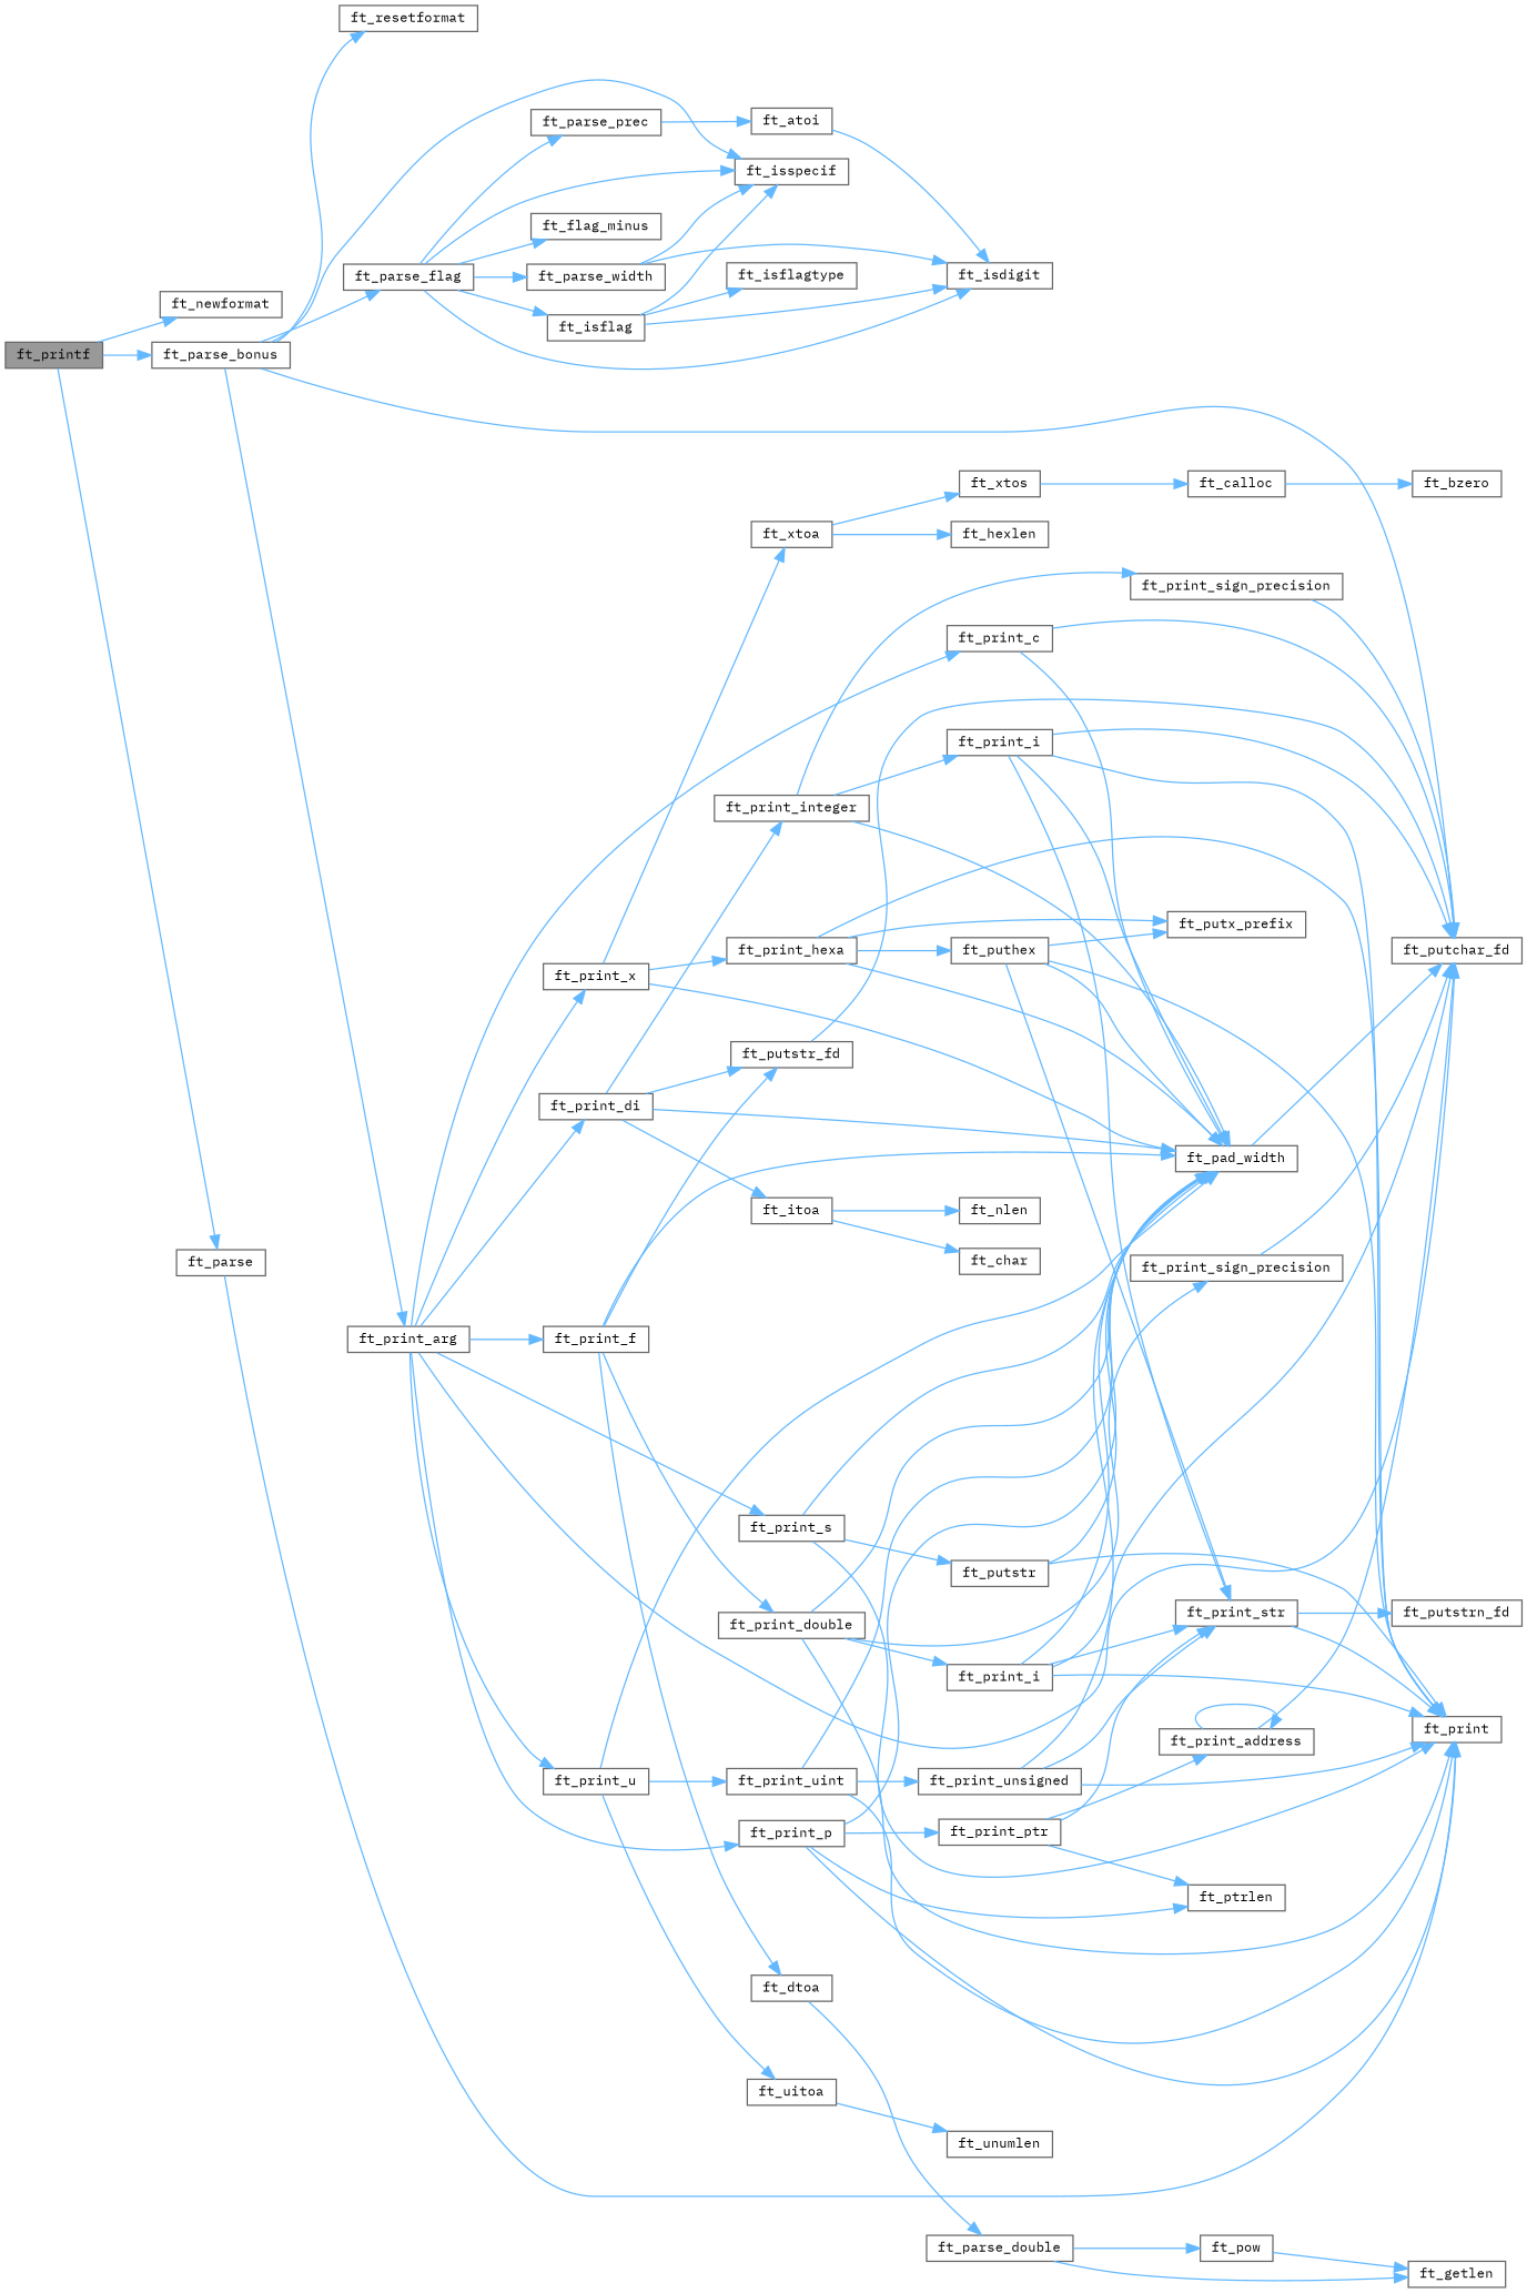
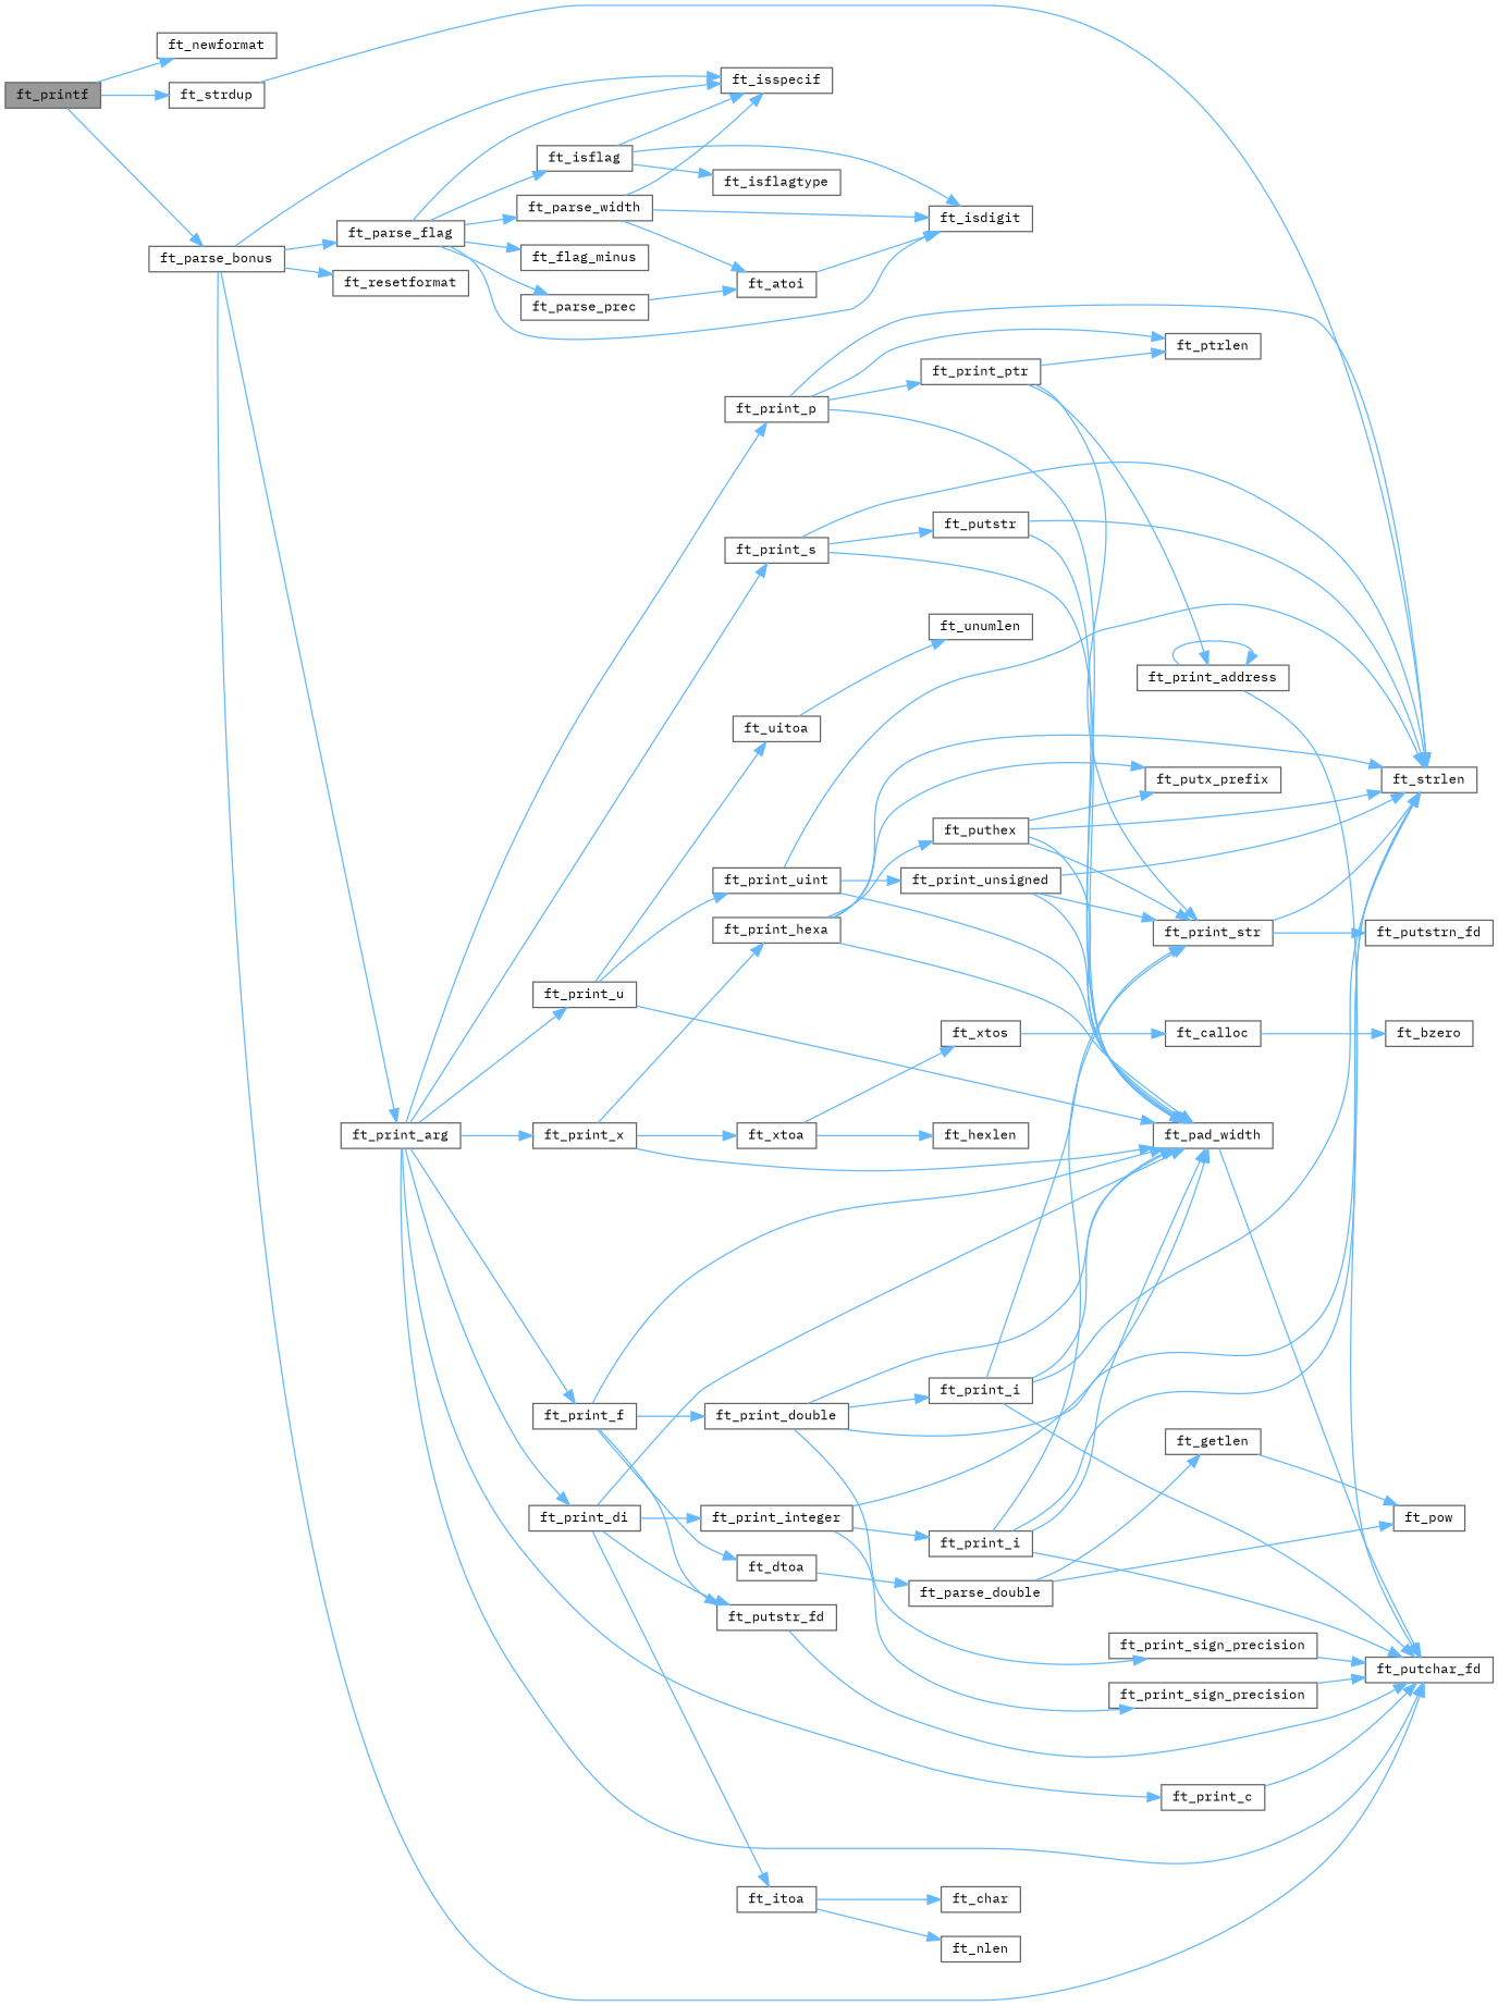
  digraph {
    fontname="IBM Plex Mono"
    rankdir=LR
    node [color=grey40 fillcolor=white fontname="IBM Plex Mono" fontsize=10 shape=box style=filled]
    edge [color=steelblue1 fontname="IBM Plex Mono" fontsize=10 labelfontname=Helvetica labelfontsize=10 style=solid]
    n1 [color=gray40 fillcolor=grey60 fontcolor=black height=0.2 label=ft_printf width=0.4]
    n2 [height=0.2 label=ft_newformat width=0.4]
    n3 [height=0.2 label=ft_parse_bonus width=0.4]
-   n4 [height=0.2 label=ft_parse width=0.4]
+   n4 [height=0.2 label=ft_strdup width=0.4]
    n5 [height=0.2 label=ft_isspecif width=0.4]
    n6 [height=0.2 label=ft_parse_flag width=0.4]
    n7 [height=0.2 label=ft_print_arg width=0.4]
    n8 [height=0.2 label=ft_putchar_fd width=0.4]
    n9 [height=0.2 label=ft_resetformat width=0.4]
-   n10 [height=0.2 label=ft_print width=0.4]
+   n10 [height=0.2 label=ft_strlen width=0.4]
    n11 [height=0.2 label=ft_flag_minus width=0.4]
    n12 [height=0.2 label=ft_isdigit width=0.4]
    n13 [height=0.2 label=ft_isflag width=0.4]
    n14 [height=0.2 label=ft_parse_prec width=0.4]
    n15 [height=0.2 label=ft_parse_width width=0.4]
    n16 [height=0.2 label=ft_print_c width=0.4]
    n17 [height=0.2 label=ft_print_di width=0.4]
    n18 [height=0.2 label=ft_print_f width=0.4]
    n19 [height=0.2 label=ft_print_p width=0.4]
    n20 [height=0.2 label=ft_print_s width=0.4]
    n21 [height=0.2 label=ft_print_u width=0.4]
    n22 [height=0.2 label=ft_print_x width=0.4]
    n23 [height=0.2 label=ft_isflagtype width=0.4]
    n24 [height=0.2 label=ft_atoi width=0.4]
    n25 [height=0.2 label=ft_pad_width width=0.4]
    n26 [height=0.2 label=ft_itoa width=0.4]
    n27 [height=0.2 label=ft_print_integer width=0.4]
    n28 [height=0.2 label=ft_putstr_fd width=0.4]
    n29 [height=0.2 label=ft_dtoa width=0.4]
    n30 [height=0.2 label=ft_print_double width=0.4]
    n31 [height=0.2 label=ft_print_ptr width=0.4]
    n32 [height=0.2 label=ft_ptrlen width=0.4]
    n33 [height=0.2 label=ft_putstr width=0.4]
    n34 [height=0.2 label=ft_print_uint width=0.4]
    n35 [height=0.2 label=ft_uitoa width=0.4]
    n36 [height=0.2 label=ft_print_hexa width=0.4]
    n37 [height=0.2 label=ft_xtoa width=0.4]
    n38 [height=0.2 label=ft_char width=0.4]
    n39 [height=0.2 label=ft_nlen width=0.4]
    n40 [height=0.2 label=ft_print_i width=0.4]
    n41 [height=0.2 label=ft_print_sign_precision width=0.4]
    n42 [height=0.2 label=ft_print_str width=0.4]
    n43 [height=0.2 label=ft_putstrn_fd width=0.4]
    n44 [height=0.2 label=ft_parse_double width=0.4]
    n45 [height=0.2 label=ft_print_i width=0.4]
    n46 [height=0.2 label=ft_print_sign_precision width=0.4]
    n47 [height=0.2 label=ft_getlen width=0.4]
    n48 [height=0.2 label=ft_pow width=0.4]
    n49 [height=0.2 label=ft_print_address width=0.4]
    n50 [height=0.2 label=ft_print_unsigned width=0.4]
    n51 [height=0.2 label=ft_unumlen width=0.4]
    n52 [height=0.2 label=ft_puthex width=0.4]
    n53 [height=0.2 label=ft_putx_prefix width=0.4]
    n54 [height=0.2 label=ft_hexlen width=0.4]
    n55 [height=0.2 label=ft_xtos width=0.4]
    n56 [height=0.2 label=ft_calloc width=0.4]
    n57 [height=0.2 label=ft_bzero width=0.4]
    n1 -> n2
    n1 -> n3
    n1 -> n4
    n3 -> n5
    n3 -> n6
    n3 -> n7
    n3 -> n8
    n3 -> n9
    n4 -> n10
    n6 -> n5
    n6 -> n11
    n6 -> n12
    n6 -> n13
    n6 -> n14
    n6 -> n15
    n7 -> n8
    n7 -> n16
    n7 -> n17
    n7 -> n18
    n7 -> n19
    n7 -> n20
    n7 -> n21
    n7 -> n22
    n13 -> n5
    n13 -> n12
    n13 -> n23
    n14 -> n24
    n15 -> n5
    n15 -> n12
+   n15 -> n24
    n16 -> n8
-   n16 -> n25
    n17 -> n25
    n17 -> n26
    n17 -> n27
    n17 -> n28
    n18 -> n25
    n18 -> n28
    n18 -> n29
    n18 -> n30
    n19 -> n10
    n19 -> n25
    n19 -> n31
    n19 -> n32
    n20 -> n10
    n20 -> n25
    n20 -> n33
    n21 -> n25
    n21 -> n34
    n21 -> n35
    n22 -> n25
    n22 -> n36
    n22 -> n37
    n24 -> n12
    n25 -> n8
    n26 -> n38
    n26 -> n39
    n27 -> n25
    n27 -> n40
    n27 -> n41
    n28 -> n8
    n29 -> n44
    n30 -> n10
    n30 -> n25
    n30 -> n45
    n30 -> n46
    n31 -> n32
    n31 -> n42
    n31 -> n49
    n33 -> n10
    n33 -> n25
    n34 -> n10
    n34 -> n25
    n34 -> n50
    n35 -> n51
    n36 -> n10
    n36 -> n25
    n36 -> n52
    n36 -> n53
    n37 -> n54
    n37 -> n55
    n40 -> n8
    n40 -> n10
    n40 -> n25
    n40 -> n42
    n41 -> n8
    n42 -> n10
    n42 -> n43
    n44 -> n47
    n44 -> n48
    n45 -> n8
    n45 -> n10
    n45 -> n25
    n45 -> n42
    n46 -> n8
-   n48 -> n47
+   n47 -> n48
    n49 -> n8
    n49 -> n49
    n50 -> n10
    n50 -> n25
    n50 -> n42
    n52 -> n10
    n52 -> n25
    n52 -> n42
    n52 -> n53
    n55 -> n56
    n56 -> n57
  }
